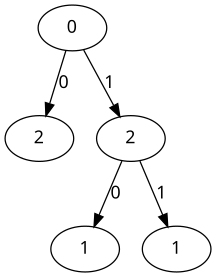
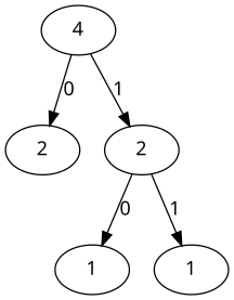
  digraph {
    fontname="Noto Sans"
    node [fontname="Noto Sans"]
    edge [fontname="Noto Sans"]
-   n1 [label=0]
+   n1 [label=4]
    n2 [label=2]
    n3 [label=2]
    n4 [label=1]
    n5 [label=1]
    n1 -> n2 [label=0]
    n1 -> n3 [label=1]
    n3 -> n4 [label=0]
    n3 -> n5 [label=1]
  }
